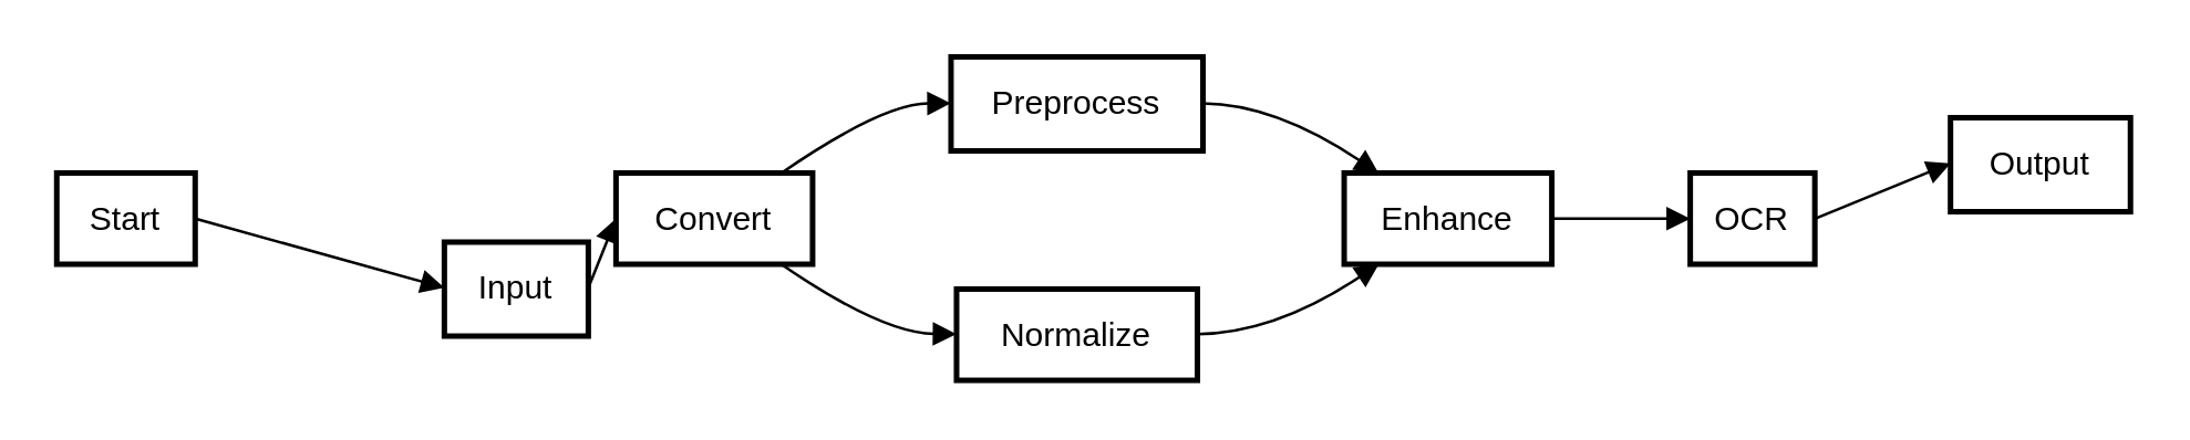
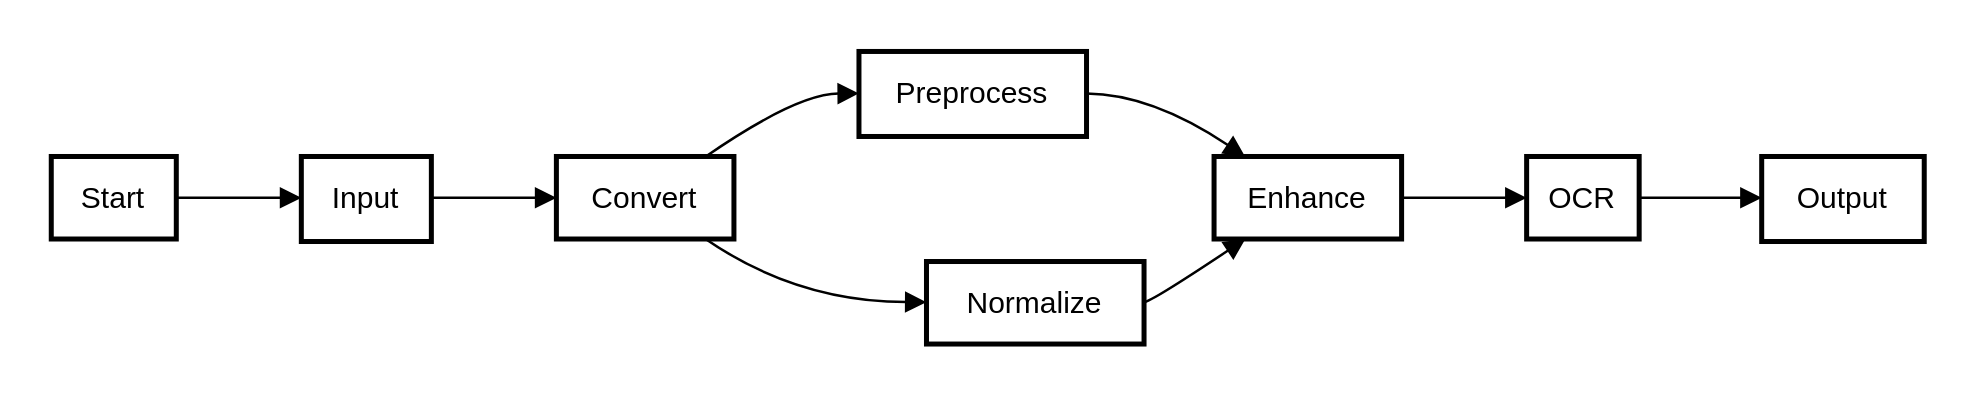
  <mxCell id="0" />
  <mxCell id="1" parent="0" />
  <mxCell id="2" value="Start" style="whiteSpace=wrap;strokeWidth=2;" vertex="1" parent="1"><mxGeometry y="62" width="50" height="33" as="geometry" x="20" /></mxCell>
- <mxCell id="3" value="Input" style="whiteSpace=wrap;strokeWidth=2;" vertex="1" parent="1"><mxGeometry x="160" y="87" width="52" height="34" as="geometry" /></mxCell>
+ <mxCell id="3" value="Input" style="whiteSpace=wrap;strokeWidth=2;" vertex="1" parent="1"><mxGeometry x="120" y="62" width="52" height="34" as="geometry" /></mxCell>
  <mxCell id="4" value="Convert" style="whiteSpace=wrap;strokeWidth=2;" vertex="1" parent="1"><mxGeometry x="222" y="62" width="71" height="33" as="geometry" /></mxCell>
  <mxCell id="5" value="Preprocess" style="whiteSpace=wrap;strokeWidth=2;" vertex="1" parent="1"><mxGeometry x="343" width="91" height="34" as="geometry" y="20" /></mxCell>
- <mxCell id="6" value="Normalize" style="whiteSpace=wrap;strokeWidth=2;" vertex="1" parent="1"><mxGeometry x="345" y="104" width="87" height="33" as="geometry" /></mxCell>
+ <mxCell id="6" value="Normalize" style="whiteSpace=wrap;strokeWidth=2;" vertex="1" parent="1"><mxGeometry x="370" y="104" width="87" height="33" as="geometry" /></mxCell>
  <mxCell id="7" value="Enhance" style="whiteSpace=wrap;strokeWidth=2;" vertex="1" parent="1"><mxGeometry x="485" y="62" width="75" height="33" as="geometry" /></mxCell>
  <mxCell id="8" value="OCR" style="whiteSpace=wrap;strokeWidth=2;" vertex="1" parent="1"><mxGeometry x="610" y="62" width="45" height="33" as="geometry" /></mxCell>
- <mxCell id="9" value="Output" style="whiteSpace=wrap;strokeWidth=2;" vertex="1" parent="1"><mxGeometry x="704" y="42" width="65" height="34" as="geometry" /></mxCell>
+ <mxCell id="9" value="Output" style="whiteSpace=wrap;strokeWidth=2;" vertex="1" parent="1"><mxGeometry x="704" y="62" width="65" height="34" as="geometry" /></mxCell>
  <mxCell id="10" value="" style="curved=1;startArrow=none;endArrow=block;exitX=1.0;exitY=0.501;entryX=0.0;entryY=0.486;" edge="1" parent="1" source="2" target="3"><mxGeometry relative="1" as="geometry"><Array as="points" /></mxGeometry></mxCell>
  <mxCell id="11" value="" style="curved=1;startArrow=none;endArrow=block;exitX=1.004;exitY=0.486;entryX=0.003;entryY=0.501;" edge="1" parent="1" source="3" target="4"><mxGeometry relative="1" as="geometry"><Array as="points" /></mxGeometry></mxCell>
  <mxCell id="12" value="" style="curved=1;startArrow=none;endArrow=block;exitX=0.845;exitY=-0.005;entryX=0.003;entryY=0.494;" edge="1" parent="1" source="4" target="5"><mxGeometry relative="1" as="geometry"><Array as="points"><mxPoint x="318" y="37" /></Array></mxGeometry></mxCell>
  <mxCell id="13" value="" style="curved=1;startArrow=none;endArrow=block;exitX=0.845;exitY=1.007;entryX=0.004;entryY=0.493;" edge="1" parent="1" source="4" target="6"><mxGeometry relative="1" as="geometry"><Array as="points"><mxPoint x="318" y="120" /></Array></mxGeometry></mxCell>
  <mxCell id="14" value="" style="curved=1;startArrow=none;endArrow=block;exitX=1.008;exitY=0.494;entryX=0.162;entryY=-0.005;" edge="1" parent="1" source="5" target="7"><mxGeometry relative="1" as="geometry"><Array as="points"><mxPoint x="460" y="37" /></Array></mxGeometry></mxCell>
  <mxCell id="15" value="" style="curved=1;startArrow=none;endArrow=block;exitX=1.007;exitY=0.493;entryX=0.162;entryY=1.007;" edge="1" parent="1" source="6" target="7"><mxGeometry relative="1" as="geometry"><Array as="points"><mxPoint x="460" y="120" /></Array></mxGeometry></mxCell>
  <mxCell id="16" value="" style="curved=1;startArrow=none;endArrow=block;exitX=0.994;exitY=0.501;entryX=-0.009;entryY=0.501;" edge="1" parent="1" source="7" target="8"><mxGeometry relative="1" as="geometry"><Array as="points" /></mxGeometry></mxCell>
  <mxCell id="17" value="" style="curved=1;startArrow=none;endArrow=block;exitX=0.983;exitY=0.501;entryX=0.004;entryY=0.486;" edge="1" parent="1" source="8" target="9"><mxGeometry relative="1" as="geometry"><Array as="points" /></mxGeometry></mxCell>
